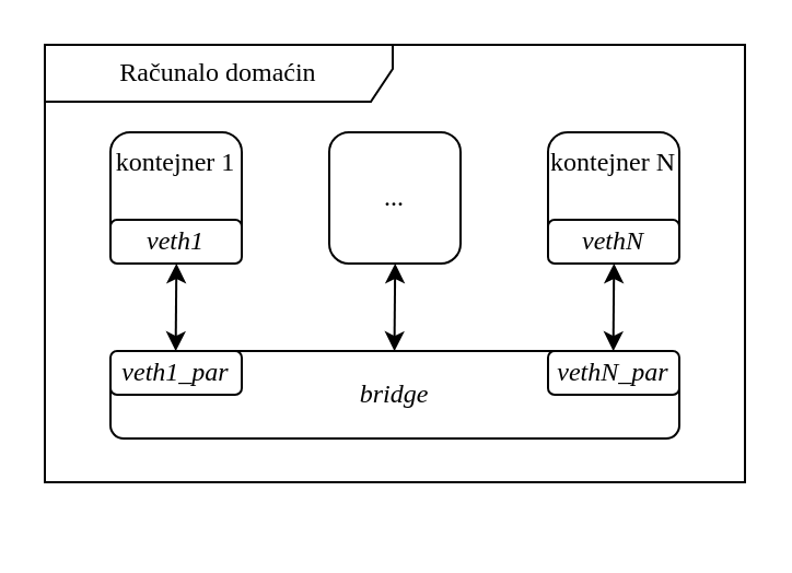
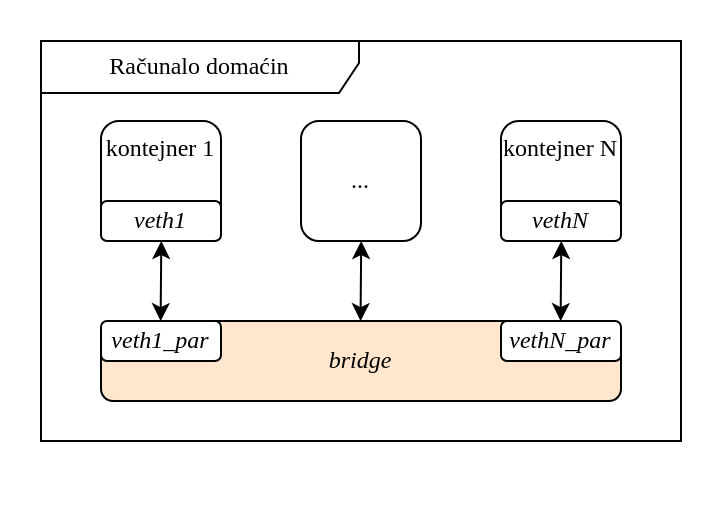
  <mxCell id="0" />
  <mxCell id="1" parent="0" />
  <mxCell id="2" value="Računalo domaćin" style="shape=umlFrame;whiteSpace=wrap;pointerEvents=0;width=159;height=26;fontFamily=Times New Roman;rounded=0;direction=east;html=1;labelBorderColor=none;strokeColor=default;align=center;verticalAlign=middle;fontSize=12;fontColor=default;fillColor=default;container=0;" vertex="1" parent="1"><mxGeometry x="20" y="20" width="320" height="200" as="geometry" /></mxCell>
  <mxCell id="3" value="" style="group;rotation=90;fontFamily=Times New Roman;" vertex="1" connectable="0" parent="1"><mxGeometry x="50" y="60" width="260" height="140" as="geometry" /></mxCell>
  <mxCell id="4" value="kontejner 1" style="rounded=1;whiteSpace=wrap;html=1;pointerEvents=0;strokeColor=default;align=center;verticalAlign=top;fontFamily=Times New Roman;fontSize=12;fontColor=default;fillColor=default;container=0;labelPosition=center;verticalLabelPosition=middle;" vertex="1" parent="3"><mxGeometry width="60" height="60" as="geometry" /></mxCell>
- <mxCell id="5" value="&lt;i&gt;bridge&lt;/i&gt;" style="rounded=1;whiteSpace=wrap;html=1;fontFamily=Times New Roman;" vertex="1" parent="3"><mxGeometry y="100" width="260" height="40" as="geometry" /></mxCell>
+ <mxCell id="5" value="&lt;i&gt;bridge&lt;/i&gt;" style="rounded=1;whiteSpace=wrap;html=1;fontFamily=Times New Roman;fillColor=#ffe6cc;" vertex="1" parent="3"><mxGeometry y="100" width="260" height="40" as="geometry" /></mxCell>
  <mxCell id="6" value="" style="endArrow=classic;startArrow=classic;html=1;rounded=0;entryX=0.5;entryY=1;entryDx=0;entryDy=0;exitX=0.114;exitY=0.002;exitDx=0;exitDy=0;exitPerimeter=0;fontFamily=Times New Roman;" edge="1" parent="3"><mxGeometry width="50" height="50" relative="1" as="geometry"><mxPoint x="29.8" y="100.08" as="sourcePoint" /><mxPoint x="30.16" y="60" as="targetPoint" /></mxGeometry></mxCell>
  <mxCell id="7" value="..." style="rounded=1;whiteSpace=wrap;html=1;pointerEvents=0;strokeColor=default;align=center;verticalAlign=middle;fontFamily=Times New Roman;fontSize=12;fontColor=default;fillColor=default;container=0;" vertex="1" parent="3"><mxGeometry x="100" width="60" height="60" as="geometry" /></mxCell>
  <mxCell id="8" value="" style="endArrow=classic;startArrow=classic;html=1;rounded=0;entryX=0.5;entryY=1;entryDx=0;entryDy=0;exitX=0.114;exitY=0.002;exitDx=0;exitDy=0;exitPerimeter=0;fontFamily=Times New Roman;" edge="1" parent="3"><mxGeometry width="50" height="50" relative="1" as="geometry"><mxPoint x="129.76" y="100.08" as="sourcePoint" /><mxPoint x="130.12" y="60" as="targetPoint" /></mxGeometry></mxCell>
  <mxCell id="9" value="&lt;i&gt;veth1&lt;/i&gt;" style="rounded=1;whiteSpace=wrap;html=1;pointerEvents=0;strokeColor=default;align=center;verticalAlign=middle;fontFamily=Times New Roman;fontSize=12;fontColor=default;fillColor=default;container=0;" vertex="1" parent="3"><mxGeometry y="40" width="60" height="20" as="geometry" /></mxCell>
  <mxCell id="10" value="&lt;i&gt;veth1_par&lt;/i&gt;" style="rounded=1;whiteSpace=wrap;html=1;pointerEvents=0;strokeColor=default;align=center;verticalAlign=middle;fontFamily=Times New Roman;fontSize=12;fontColor=default;fillColor=default;container=0;" vertex="1" parent="3"><mxGeometry y="100" width="60" height="20" as="geometry" /></mxCell>
  <mxCell id="11" value="kontejner N" style="rounded=1;whiteSpace=wrap;html=1;pointerEvents=0;strokeColor=default;align=center;verticalAlign=top;fontFamily=Times New Roman;fontSize=12;fontColor=default;fillColor=default;container=0;labelPosition=center;verticalLabelPosition=middle;" vertex="1" parent="3"><mxGeometry x="200" width="60" height="60" as="geometry" /></mxCell>
  <mxCell id="12" value="" style="endArrow=classic;startArrow=classic;html=1;rounded=0;entryX=0.5;entryY=1;entryDx=0;entryDy=0;exitX=0.114;exitY=0.002;exitDx=0;exitDy=0;exitPerimeter=0;fontFamily=Times New Roman;" edge="1" parent="3"><mxGeometry width="50" height="50" relative="1" as="geometry"><mxPoint x="229.8" y="100.08" as="sourcePoint" /><mxPoint x="230.16" y="60" as="targetPoint" /></mxGeometry></mxCell>
  <mxCell id="13" value="&lt;i&gt;vethN&lt;/i&gt;" style="rounded=1;whiteSpace=wrap;html=1;pointerEvents=0;strokeColor=default;align=center;verticalAlign=middle;fontFamily=Times New Roman;fontSize=12;fontColor=default;fillColor=default;container=0;" vertex="1" parent="3"><mxGeometry x="200" y="40" width="60" height="20" as="geometry" /></mxCell>
  <mxCell id="14" value="&lt;i&gt;vethN_par&lt;/i&gt;" style="rounded=1;whiteSpace=wrap;html=1;pointerEvents=0;strokeColor=default;align=center;verticalAlign=middle;fontFamily=Times New Roman;fontSize=12;fontColor=default;fillColor=default;container=0;" vertex="1" parent="3"><mxGeometry x="200" y="100" width="60" height="20" as="geometry" /></mxCell>
